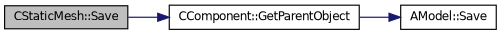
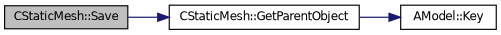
  digraph {
    rankdir=LR
    node [color=black fillcolor=white fontname=Helvetica fontsize=10 shape=record style=filled]
    edge [color=midnightblue fontname=Helvetica fontsize=10 labelfontname=Helvetica labelfontsize=10 style=solid]
    n1 [fillcolor=grey75 fontcolor=black height=0.2 label="CStaticMesh::Save" width=0.4]
-   n2 [height=0.2 label="CComponent::GetParentObject" width=0.4]
-   n3 [height=0.2 label="AModel::Save" width=0.4]
+   n2 [height=0.2 label="CStaticMesh::GetParentObject" width=0.4]
+   n3 [height=0.2 label="AModel::Key" width=0.4]
    n1 -> n2
    n2 -> n3
  }
